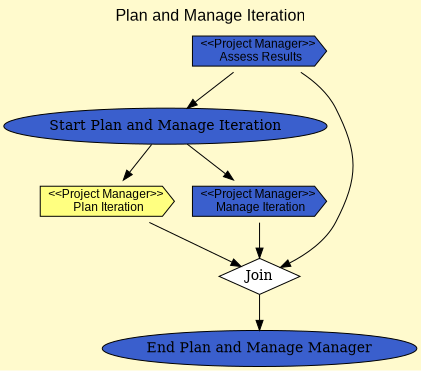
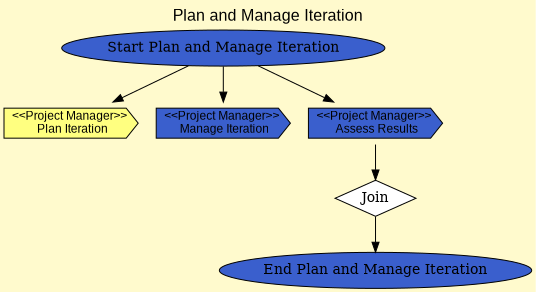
  digraph {
    bgcolor=lemonchiffon
    fontname=Arial
    fontsize=16
    label="Plan and Manage Iteration"
    labelloc=t
    node [fillcolor=royalblue3 shape=cds style=filled]
    n1 [label="Start Plan and Manage Iteration" shape=ellipse]
    n2 [fillcolor="#ffff80" fontname=Arial fontsize=12 label="<<Project Manager>> \n Plan Iteration" margin="0.11,0.11"]
    n3 [fontname=Arial fontsize=12 label="<<Project Manager>> \n Manage Iteration" margin="0.11,0.11"]
    n4 [fontname=Arial fontsize=12 label="<<Project Manager>> \n Assess Results" margin="0.11,0.11"]
    n5 [fillcolor=white label=Join shape=diamond]
-   n6 [label="End Plan and Manage Manager" shape=ellipse]
+   n6 [label="End Plan and Manage Iteration" shape=ellipse]
    n1 -> n2
    n1 -> n3
-   n4 -> n1
-   n2 -> n5
-   n3 -> n5
+   n1 -> n4
    n4 -> n5
    n5 -> n6
  }
